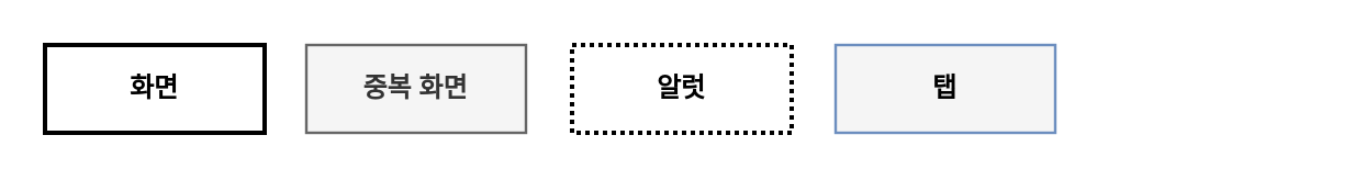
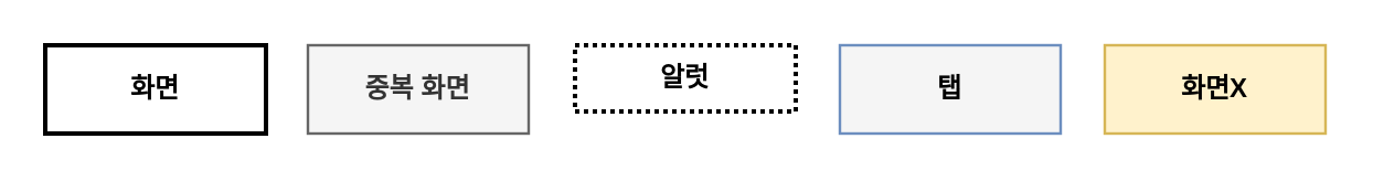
  <mxCell id="0" />
  <mxCell id="1" parent="0" />
  <mxCell id="2" value="화면" style="rounded=0;whiteSpace=wrap;html=1;strokeWidth=2;fontStyle=1" vertex="1" parent="1"><mxGeometry x="20" y="20" width="100" height="40" as="geometry" /></mxCell>
  <mxCell id="3" value="탭" style="rounded=0;whiteSpace=wrap;html=1;strokeWidth=1.2;fontStyle=1;fillColor=#f5f5f5;strokeColor=#6c8ebf;" vertex="1" parent="1"><mxGeometry x="380" y="20" width="100" height="40" as="geometry" /></mxCell>
+ <mxCell id="4" value="화면X" style="rounded=0;whiteSpace=wrap;html=1;strokeWidth=1.2;fontStyle=1;fillColor=#fff2cc;strokeColor=#d6b656;" vertex="1" parent="1"><mxGeometry x="500" y="20" width="100" height="40" as="geometry" /></mxCell>
  <mxCell id="5" value="중복 화면" style="rounded=0;whiteSpace=wrap;html=1;strokeWidth=1.2;fillColor=#f5f5f5;fontColor=#333333;strokeColor=#666666;fontStyle=1" vertex="1" parent="1"><mxGeometry x="139" y="20" width="100" height="40" as="geometry" /></mxCell>
- <mxCell id="6" value="알럿" style="rounded=0;whiteSpace=wrap;html=1;strokeWidth=2;fontStyle=1;dashed=1;dashPattern=1 1;" vertex="1" parent="1"><mxGeometry x="260" y="20" width="100" height="40" as="geometry" /></mxCell>
+ <mxCell id="6" value="알럿" style="rounded=0;whiteSpace=wrap;html=1;strokeWidth=2;fontStyle=1;dashed=1;dashPattern=1 1;" vertex="1" parent="1"><mxGeometry x="260" y="20" width="100" height="30" as="geometry" /></mxCell>
